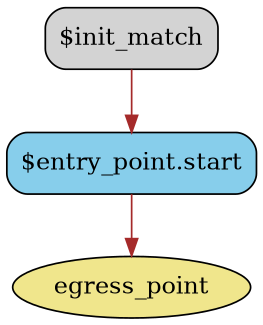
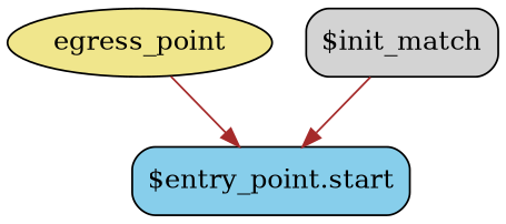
  digraph {
    node [shape=record style="filled,rounded"]
    edge [color=brown]
    n1 [fillcolor=skyblue label="{\$entry_point\.start}"]
    n2 [fillcolor=khaki label=egress_point style=filled shape=""]
    n3 [fillcolor=lightgrey label="{\$init_match}"]
-   n1 -> n2
+   n2 -> n1
    n3 -> n1
  }
